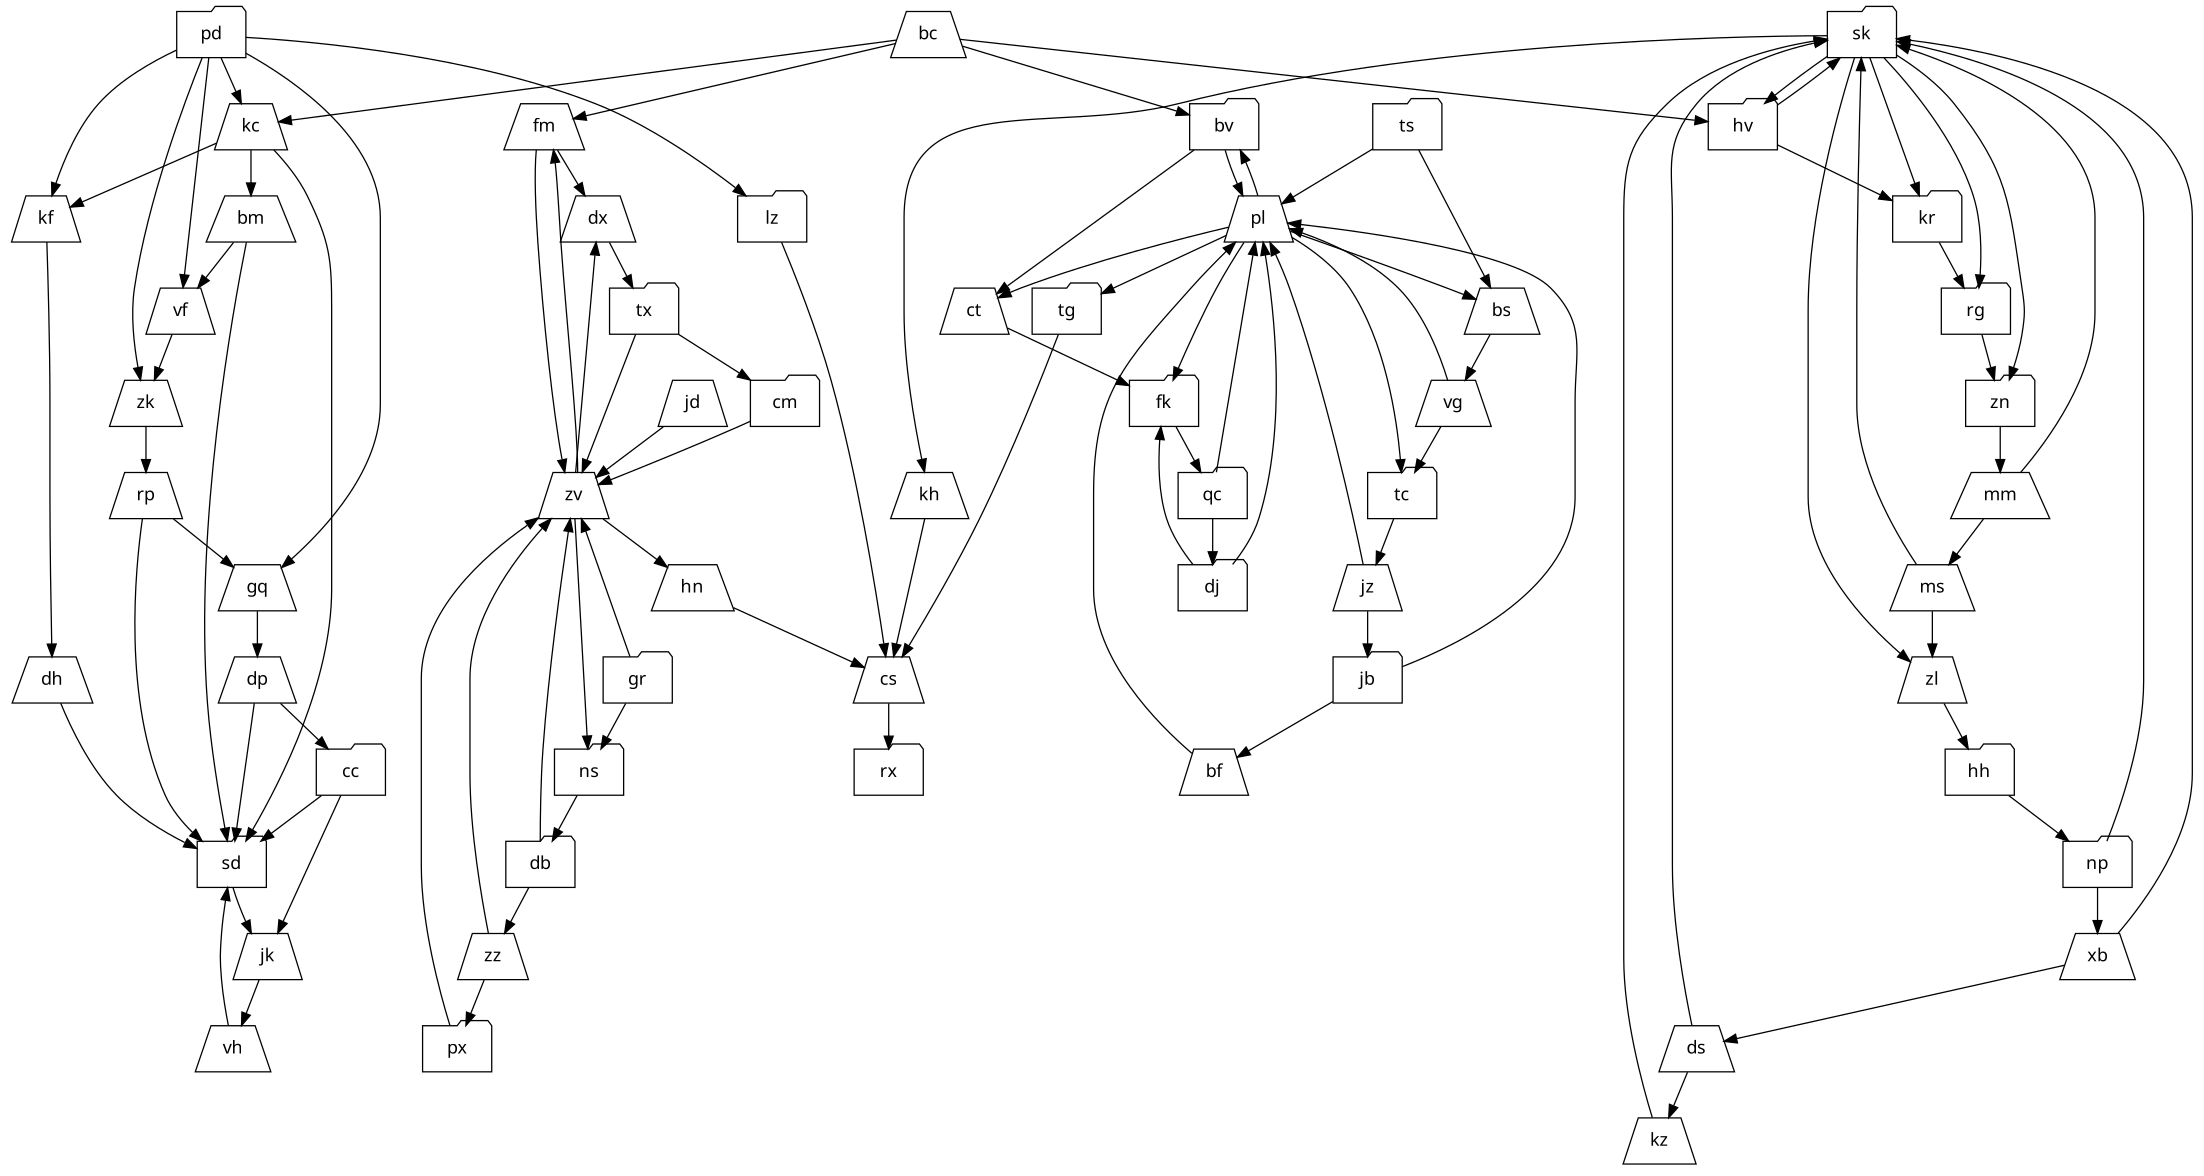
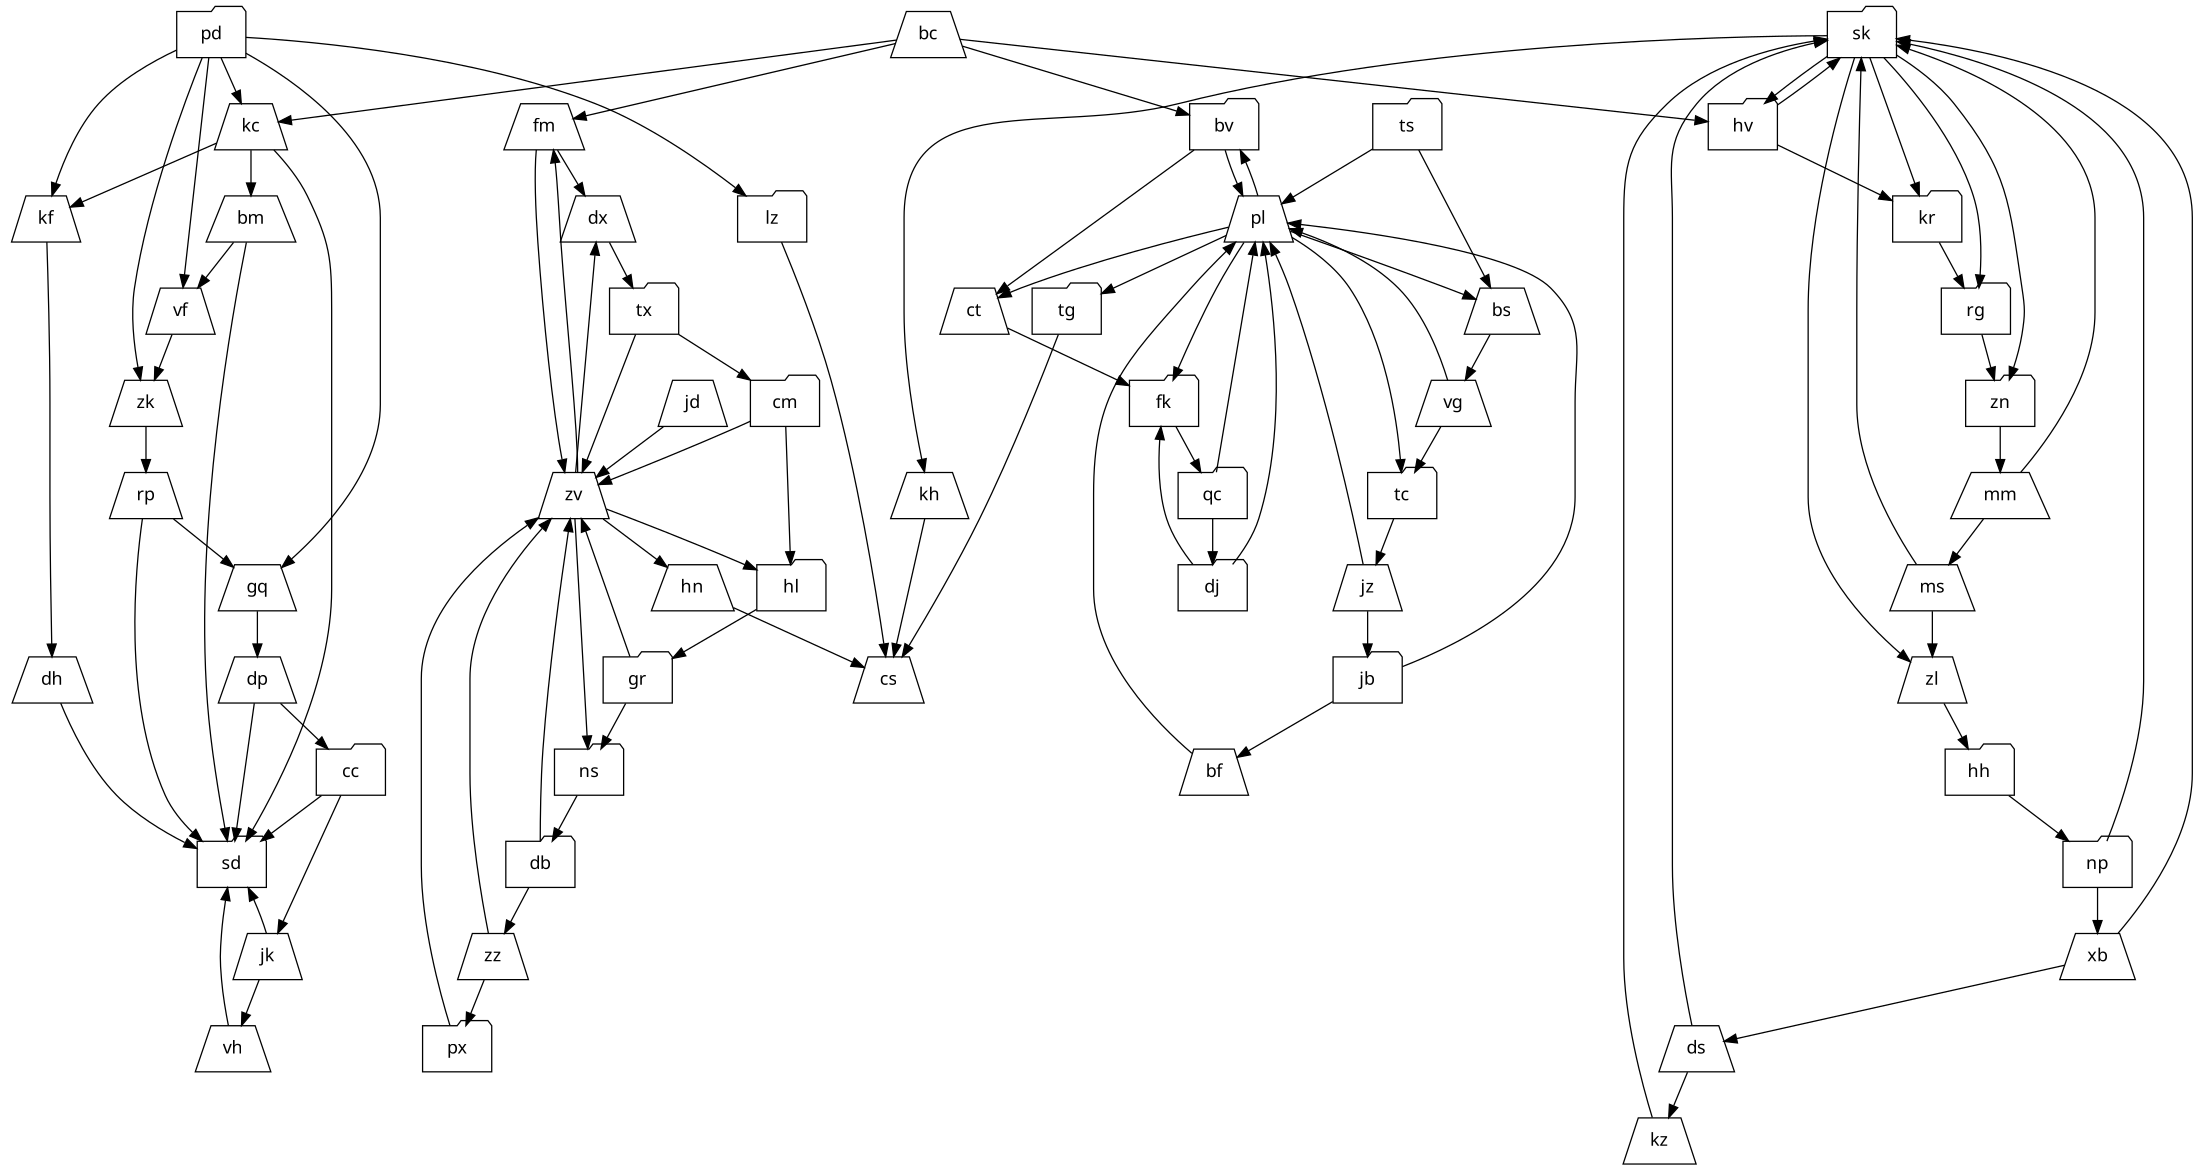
  digraph {
    fontname="Noto Sans"
    node [fontname="Noto Sans" shape=trapezium]
    edge [fontname="Noto Sans"]
    rp
    gq
    sd [shape=folder]
    dp
    cc [shape=folder]
    kh
    cs
-   rx [shape=folder]
    jz
    pl
    jb [shape=folder]
    tc [shape=folder]
    bs
    fk [shape=folder]
    ct
    tg [shape=folder]
    bv [shape=folder]
    bf
    vg
    qc [shape=folder]
    tx [shape=folder]
    dx
    zv
    cm [shape=folder]
    ns [shape=folder]
+   hl [shape=folder]
    hn
    fm
    dh
    bm
    vf
    zk
    db [shape=folder]
    gr [shape=folder]
    zz
    xb
    ds
    sk [shape=folder]
    kz
    hv [shape=folder]
    kr [shape=folder]
    rg [shape=folder]
    zl
    zn [shape=folder]
    hh [shape=folder]
    np [shape=folder]
    mm
    px [shape=folder]
    ms
    dj [shape=folder]
    ts [shape=folder]
    jk
    vh
    lz [shape=folder]
    kc
    kf
    jd
    bc
    pd [shape=folder]
    rp -> gq
    rp -> sd
    gq -> dp
    dp -> sd
    dp -> cc
    cc -> sd
    cc -> jk
    kh -> cs
-   cs -> rx
    jz -> pl
    jz -> jb
    pl -> tc
    pl -> bs
    pl -> fk
    pl -> ct
    pl -> tg
    pl -> bv
    jb -> pl
    jb -> bf
    tc -> jz
    bs -> vg
    fk -> qc
    ct -> fk
    tg -> cs
    bv -> pl
    bv -> ct
    bf -> pl
    vg -> pl
    vg -> tc
    qc -> pl
    qc -> dj
    tx -> zv
    tx -> cm
    dx -> tx
    zv -> dx
    zv -> ns
+   zv -> hl
    zv -> hn
    zv -> fm
    cm -> zv
+   cm -> hl
    ns -> db
+   hl -> gr
    hn -> cs
    fm -> dx
    fm -> zv
    dh -> sd
    bm -> sd
    bm -> vf
    vf -> zk
    zk -> rp
    db -> zv
    db -> zz
    gr -> zv
    gr -> ns
    zz -> zv
    zz -> px
    xb -> ds
    xb -> sk
    ds -> sk
    ds -> kz
    sk -> kh
    sk -> hv
    sk -> kr
    sk -> rg
    sk -> zl
    sk -> zn
    kz -> sk
    hv -> sk
    hv -> kr
    kr -> rg
    rg -> zn
    zl -> hh
    zn -> mm
    hh -> np
    np -> xb
    np -> sk
    mm -> sk
    mm -> ms
    px -> zv
    ms -> sk
    ms -> zl
    dj -> pl
    dj -> fk
    ts -> pl
    ts -> bs
-   sd -> jk
+   jk -> sd
    jk -> vh
    vh -> sd
    lz -> cs
    kc -> sd
    kc -> bm
    kc -> kf
    kf -> dh
    jd -> zv
    bc -> bv
    bc -> fm
    bc -> hv
    bc -> kc
    pd -> gq
    pd -> vf
    pd -> zk
    pd -> lz
    pd -> kc
    pd -> kf
  }
